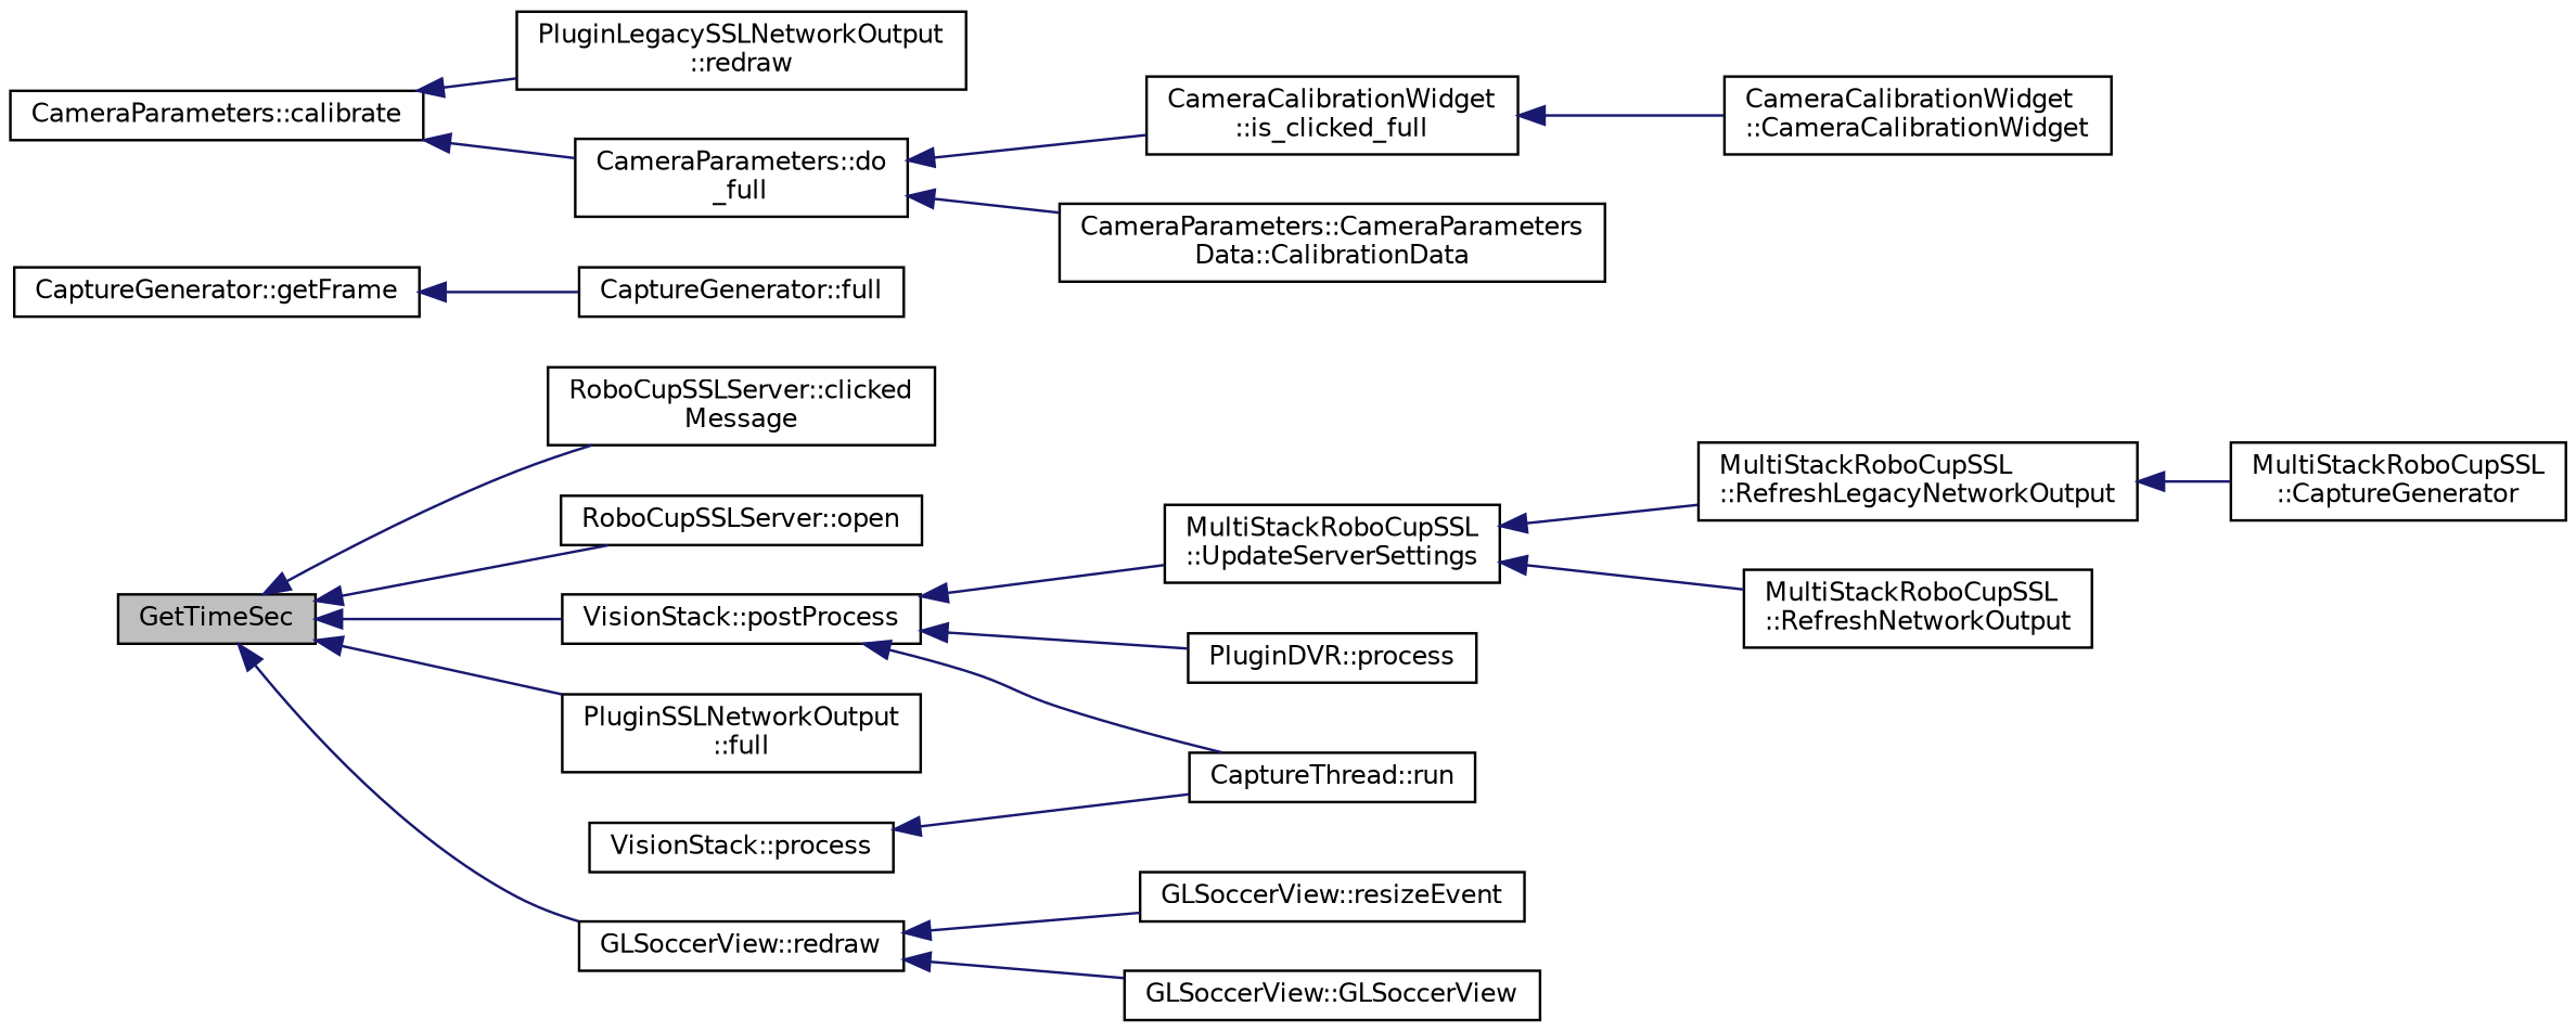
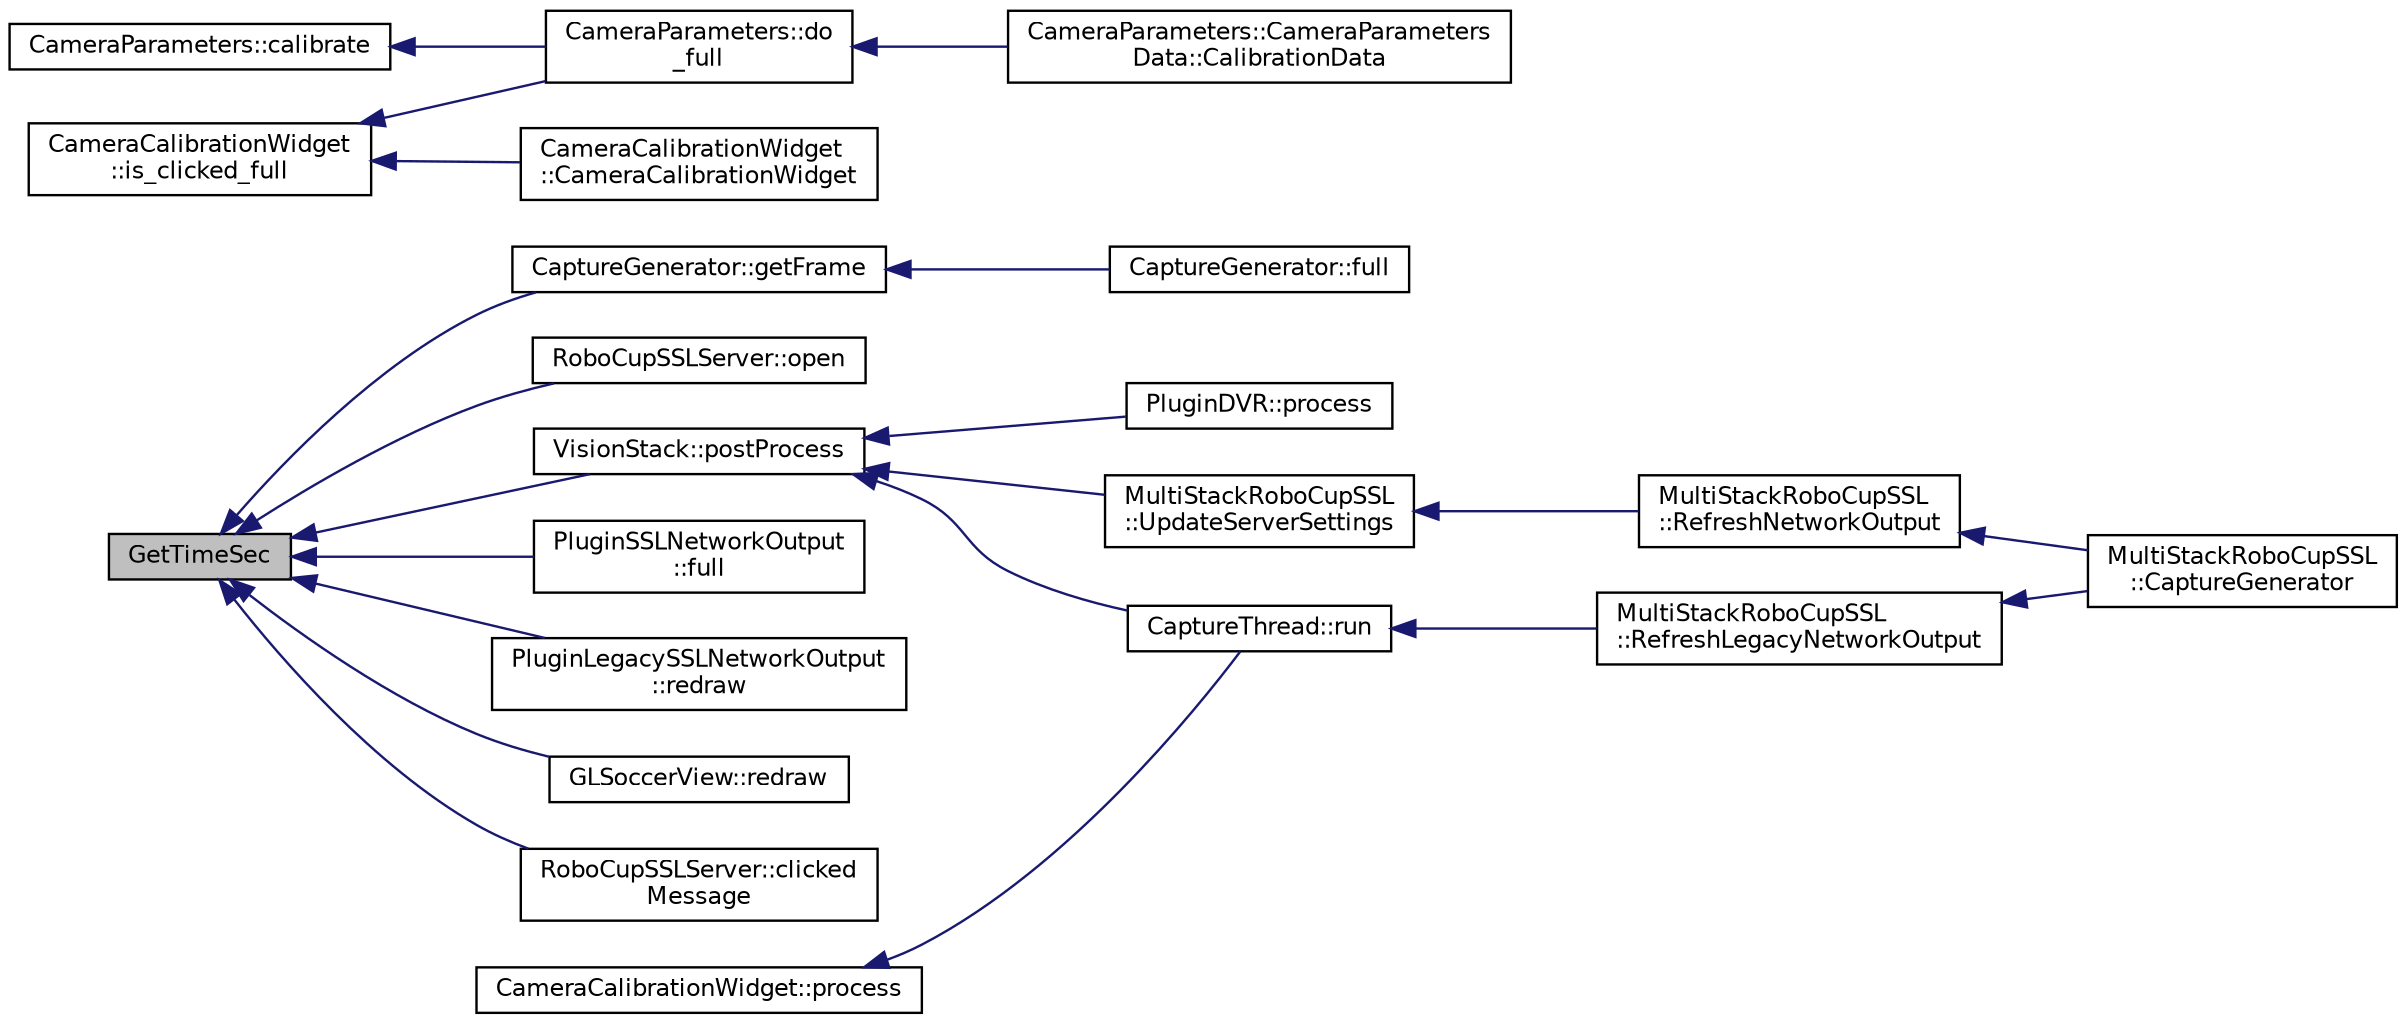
  digraph {
    rankdir=LR
    node [color=black fillcolor=white fontname=Helvetica fontsize=10 shape=record style=filled]
    edge [color=midnightblue dir=back fontname=Helvetica fontsize=10 labelfontname=Helvetica labelfontsize=10 style=solid]
    n1 [fillcolor=grey75 fontcolor=black height=0.2 label=GetTimeSec width=0.4]
    n2 [height=0.2 label="CaptureGenerator::getFrame" width=0.4]
    n3 [height=0.2 label="RoboCupSSLServer::open" width=0.4]
    n4 [height=0.2 label="VisionStack::postProcess" width=0.4]
    n5 [height=0.2 label="PluginSSLNetworkOutput\l::full" width=0.4]
    n6 [height=0.2 label="PluginLegacySSLNetworkOutput\l::redraw" width=0.4]
    n7 [height=0.2 label="GLSoccerView::redraw" width=0.4]
    n8 [height=0.2 label="RoboCupSSLServer::clicked\lMessage" width=0.4]
    n9 [height=0.2 label="CameraParameters::calibrate" width=0.4]
    n10 [height=0.2 label="CameraParameters::do\l_full" width=0.4]
    n11 [height=0.2 label="CaptureGenerator::full" width=0.4]
    n12 [height=0.2 label="PluginDVR::process" width=0.4]
    n13 [height=0.2 label="MultiStackRoboCupSSL\l::UpdateServerSettings" width=0.4]
    n14 [height=0.2 label="CaptureThread::run" width=0.4]
-   n15 [height=0.2 label="VisionStack::process" width=0.4]
-   n16 [height=0.2 label="GLSoccerView::GLSoccerView" width=0.4]
-   n17 [height=0.2 label="GLSoccerView::resizeEvent" width=0.4]
+   n15 [height=0.2 label="CameraCalibrationWidget::process" width=0.4]
    n18 [height=0.2 label="CameraCalibrationWidget\l::is_clicked_full" width=0.4]
    n19 [height=0.2 label="CameraParameters::CameraParameters\lData::CalibrationData" width=0.4]
    n20 [height=0.2 label="CameraCalibrationWidget\l::CameraCalibrationWidget" width=0.4]
    n21 [height=0.2 label="MultiStackRoboCupSSL\l::RefreshLegacyNetworkOutput" width=0.4]
    n22 [height=0.2 label="MultiStackRoboCupSSL\l::RefreshNetworkOutput" width=0.4]
    n23 [height=0.2 label="MultiStackRoboCupSSL\l::CaptureGenerator" width=0.4]
+   n1 -> n2
    n1 -> n3
    n1 -> n4
    n1 -> n5
-   n9 -> n6
+   n1 -> n6
    n1 -> n7
    n1 -> n8
    n2 -> n11
    n4 -> n12
    n4 -> n13
    n4 -> n14
-   n7 -> n16
-   n7 -> n17
    n9 -> n10
-   n10 -> n18
+   n18 -> n10
    n10 -> n19
-   n13 -> n21
+   n14 -> n21
    n13 -> n22
    n15 -> n14
    n18 -> n20
    n21 -> n23
+   n22 -> n23
  }
